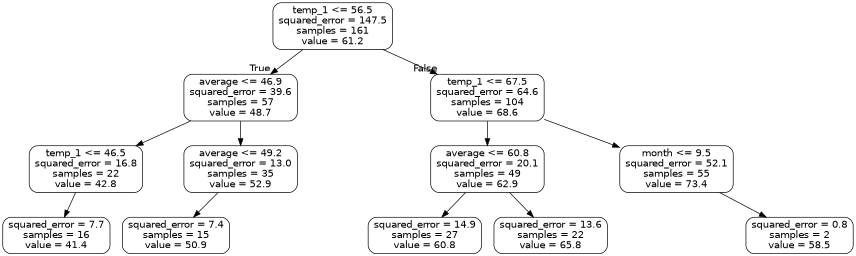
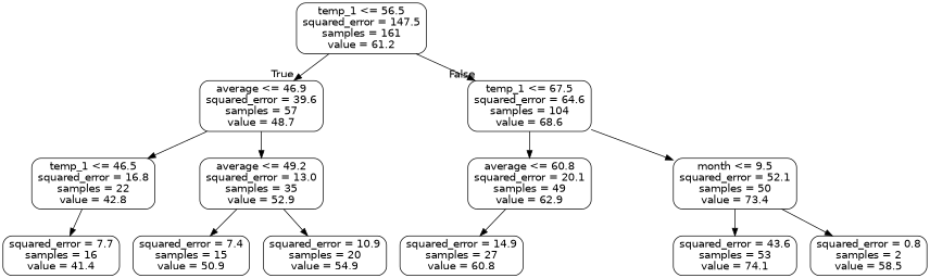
  digraph {
    node [color=black fontname=helvetica shape=box style=rounded]
    edge [fontname=helvetica]
    n1 [label="temp_1 <= 56.5\nsquared_error = 147.5\nsamples = 161\nvalue = 61.2"]
    n2 [label="average <= 46.9\nsquared_error = 39.6\nsamples = 57\nvalue = 48.7"]
    n3 [label="temp_1 <= 67.5\nsquared_error = 64.6\nsamples = 104\nvalue = 68.6"]
    n4 [label="temp_1 <= 46.5\nsquared_error = 16.8\nsamples = 22\nvalue = 42.8"]
    n5 [label="average <= 49.2\nsquared_error = 13.0\nsamples = 35\nvalue = 52.9"]
    n6 [label="average <= 60.8\nsquared_error = 20.1\nsamples = 49\nvalue = 62.9"]
-   n7 [label="month <= 9.5\nsquared_error = 52.1\nsamples = 55\nvalue = 73.4"]
+   n7 [label="month <= 9.5\nsquared_error = 52.1\nsamples = 50\nvalue = 73.4"]
    n8 [label="squared_error = 7.7\nsamples = 16\nvalue = 41.4"]
    n9 [label="squared_error = 7.4\nsamples = 15\nvalue = 50.9"]
+   n10 [label="squared_error = 10.9\nsamples = 20\nvalue = 54.9"]
    n11 [label="squared_error = 14.9\nsamples = 27\nvalue = 60.8"]
-   n12 [label="squared_error = 13.6\nsamples = 22\nvalue = 65.8"]
+   n13 [label="squared_error = 43.6\nsamples = 53\nvalue = 74.1"]
    n14 [label="squared_error = 0.8\nsamples = 2\nvalue = 58.5"]
    n1 -> n2 [headlabel=True labelangle=45 labeldistance=2.5]
    n1 -> n3 [headlabel=False labelangle=-45 labeldistance=2.5]
    n2 -> n4
    n2 -> n5
    n3 -> n6
    n3 -> n7
    n4 -> n8
    n5 -> n9
+   n5 -> n10
    n6 -> n11
-   n6 -> n12
+   n7 -> n13
    n7 -> n14
  }
